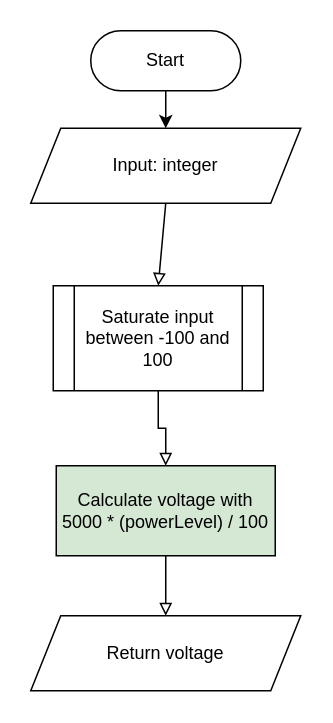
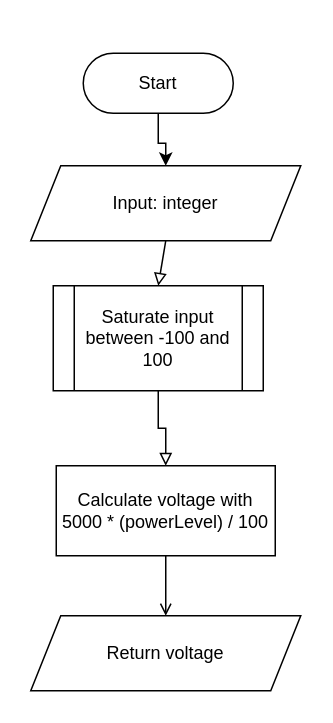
  <mxCell id="0" />
  <mxCell id="1" parent="0" />
- <mxCell id="2" value="&lt;font style=&quot;font-size: 12px;&quot;&gt;Input: integer&lt;/font&gt;" style="shape=parallelogram;perimeter=parallelogramPerimeter;whiteSpace=wrap;html=1;fixedSize=1;" parent="1" vertex="1"><mxGeometry x="20" y="85" width="180" height="50" as="geometry" /></mxCell>
+ <mxCell id="2" value="&lt;font style=&quot;font-size: 12px;&quot;&gt;Input: integer&lt;/font&gt;" style="shape=parallelogram;perimeter=parallelogramPerimeter;whiteSpace=wrap;html=1;fixedSize=1;" parent="1" vertex="1"><mxGeometry x="20" y="110" width="180" height="50" as="geometry" /></mxCell>
  <mxCell id="3" value="" style="endArrow=block;html=1;rounded=0;endFill=0;exitX=0.5;exitY=1;exitDx=0;exitDy=0;entryX=0.5;entryY=0;entryDx=0;entryDy=0;" parent="1" source="2" target="5" edge="1"><mxGeometry width="50" height="50" relative="1" as="geometry"><mxPoint x="10" y="360" as="sourcePoint" /><mxPoint x="110" y="190" as="targetPoint" /></mxGeometry></mxCell>
  <mxCell id="4" style="edgeStyle=orthogonalEdgeStyle;rounded=0;orthogonalLoop=1;jettySize=auto;html=1;exitX=0.5;exitY=1;exitDx=0;exitDy=0;entryX=0.5;entryY=0;entryDx=0;entryDy=0;endArrow=block;endFill=0;" parent="1" source="5" target="7" edge="1"><mxGeometry relative="1" as="geometry" /></mxCell>
  <mxCell id="5" value="&lt;font style=&quot;font-size: 12px;&quot;&gt;Saturate input between -100 and 100&lt;/font&gt;" style="shape=process;whiteSpace=wrap;html=1;backgroundOutline=1;" parent="1" vertex="1"><mxGeometry x="35" y="190" width="140" height="70" as="geometry" /></mxCell>
- <mxCell id="6" style="edgeStyle=orthogonalEdgeStyle;rounded=0;orthogonalLoop=1;jettySize=auto;html=1;exitX=0.5;exitY=1;exitDx=0;exitDy=0;entryX=0.5;entryY=0;entryDx=0;entryDy=0;endArrow=block;endFill=0;" parent="1" source="7" target="8" edge="1"><mxGeometry relative="1" as="geometry" /></mxCell>
- <mxCell id="7" value="Calculate voltage with 5000 * (powerLevel) / 100" style="rounded=0;whiteSpace=wrap;html=1;fillColor=#d5e8d4;" parent="1" vertex="1"><mxGeometry x="37" y="310" width="146" height="60" as="geometry" /></mxCell>
+ <mxCell id="6" style="edgeStyle=orthogonalEdgeStyle;rounded=0;orthogonalLoop=1;jettySize=auto;html=1;exitX=0.5;exitY=1;exitDx=0;exitDy=0;entryX=0.5;entryY=0;entryDx=0;entryDy=0;endArrow=open;endFill=0;" parent="1" source="7" target="8" edge="1"><mxGeometry relative="1" as="geometry" /></mxCell>
+ <mxCell id="7" value="Calculate voltage with 5000 * (powerLevel) / 100" style="rounded=0;whiteSpace=wrap;html=1;" parent="1" vertex="1"><mxGeometry x="37" y="310" width="146" height="60" as="geometry" /></mxCell>
  <mxCell id="8" value="&lt;font style=&quot;font-size: 12px;&quot;&gt;Return voltage&lt;/font&gt;" style="shape=parallelogram;perimeter=parallelogramPerimeter;whiteSpace=wrap;html=1;fixedSize=1;" parent="1" vertex="1"><mxGeometry x="20" y="410" width="180" height="50" as="geometry" /></mxCell>
  <mxCell id="9" style="edgeStyle=orthogonalEdgeStyle;rounded=0;orthogonalLoop=1;jettySize=auto;html=1;entryX=0.5;entryY=0;entryDx=0;entryDy=0;" edge="1" parent="1" source="10" target="2"><mxGeometry relative="1" as="geometry" /></mxCell>
- <mxCell id="10" value="Start" style="rounded=1;whiteSpace=wrap;html=1;arcSize=50;" vertex="1" parent="1"><mxGeometry x="60" y="20" width="100" height="40" as="geometry" /></mxCell>
+ <mxCell id="10" value="Start" style="rounded=1;whiteSpace=wrap;html=1;arcSize=50;" vertex="1" parent="1"><mxGeometry x="55" y="35" width="100" height="40" as="geometry" /></mxCell>
